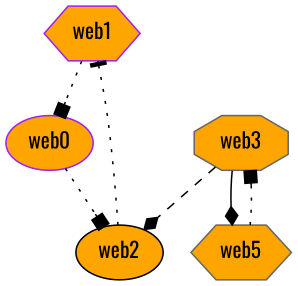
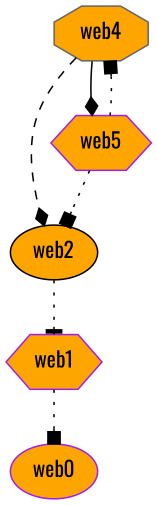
  digraph {
    fontname=Oswald
    node [color=purple fillcolor=orange fontname=Oswald shape=hexagon style=filled]
    edge [arrowhead=box fontname=Oswald style=dotted]
    n1 [label=web1]
    n2 [label=web0 shape=ellipse]
    n3 [color=black label=web2 shape=ellipse]
-   n4 [color=gray40 label=web3 shape=octagon]
-   n5 [color=gray40 label=web5]
+   n4 [color=gray40 label=web4 shape=octagon]
+   n5 [label=web5]
    n1 -> n2
-   n2 -> n3
+   n5 -> n3
    n3 -> n1 [arrowhead=tee]
    n4 -> n3 [arrowhead=diamond style=dashed]
    n4 -> n5 [arrowhead=diamond style=solid]
    n5 -> n4
  }
